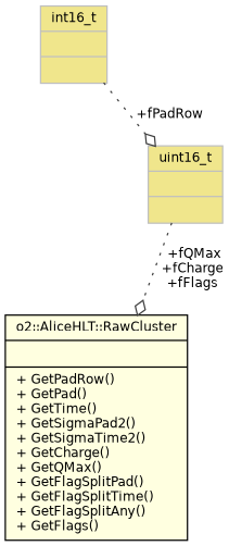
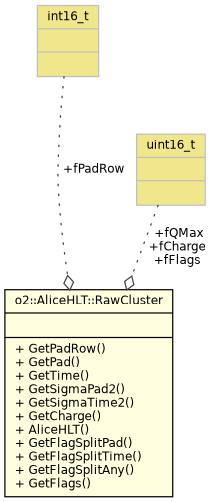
  digraph {
    node [color=grey75 fillcolor=khaki fontname=Helvetica fontsize=10 shape=record style=filled]
    edge [arrowhead=odiamond color=grey25 fontname=Helvetica fontsize=10 labelfontname=Helvetica labelfontsize=10 style=dotted]
-   n1 [color=black fillcolor=lightyellow fontcolor=black height=0.2 label="{o2::AliceHLT::RawCluster\n||+ GetPadRow()\l+ GetPad()\l+ GetTime()\l+ GetSigmaPad2()\l+ GetSigmaTime2()\l+ GetCharge()\l+ GetQMax()\l+ GetFlagSplitPad()\l+ GetFlagSplitTime()\l+ GetFlagSplitAny()\l+ GetFlags()\l}" width=0.4]
+   n1 [color=black fillcolor=lightyellow fontcolor=black height=0.2 label="{o2::AliceHLT::RawCluster\n||+ GetPadRow()\l+ GetPad()\l+ GetTime()\l+ GetSigmaPad2()\l+ GetSigmaTime2()\l+ GetCharge()\l+ AliceHLT()\l+ GetFlagSplitPad()\l+ GetFlagSplitTime()\l+ GetFlagSplitAny()\l+ GetFlags()\l}" width=0.4]
    n2 [height=0.2 label="{uint16_t\n||}" width=0.4]
    n3 [height=0.2 label="{int16_t\n||}" width=0.4]
    n2 -> n1 [label=" +fQMax\n+fCharge\n+fFlags"]
-   n3 -> n2 [label=" +fPadRow"]
+   n3 -> n1 [label=" +fPadRow"]
  }
